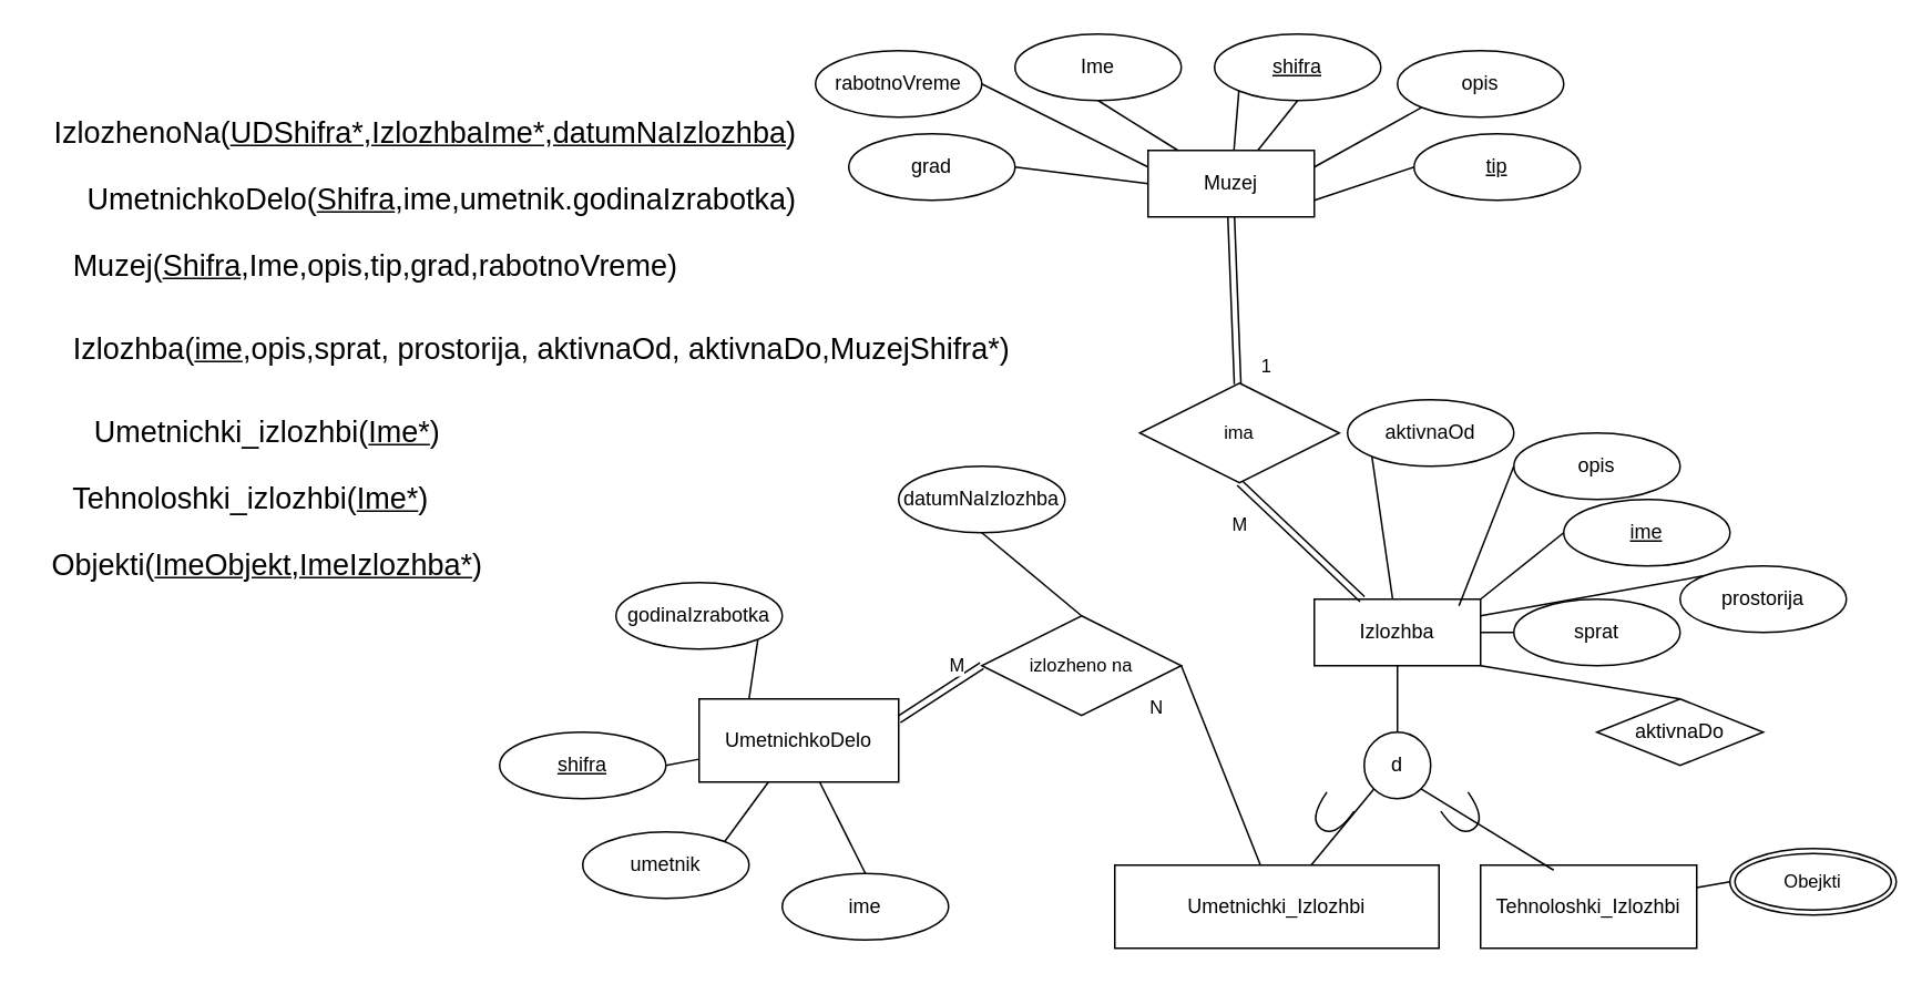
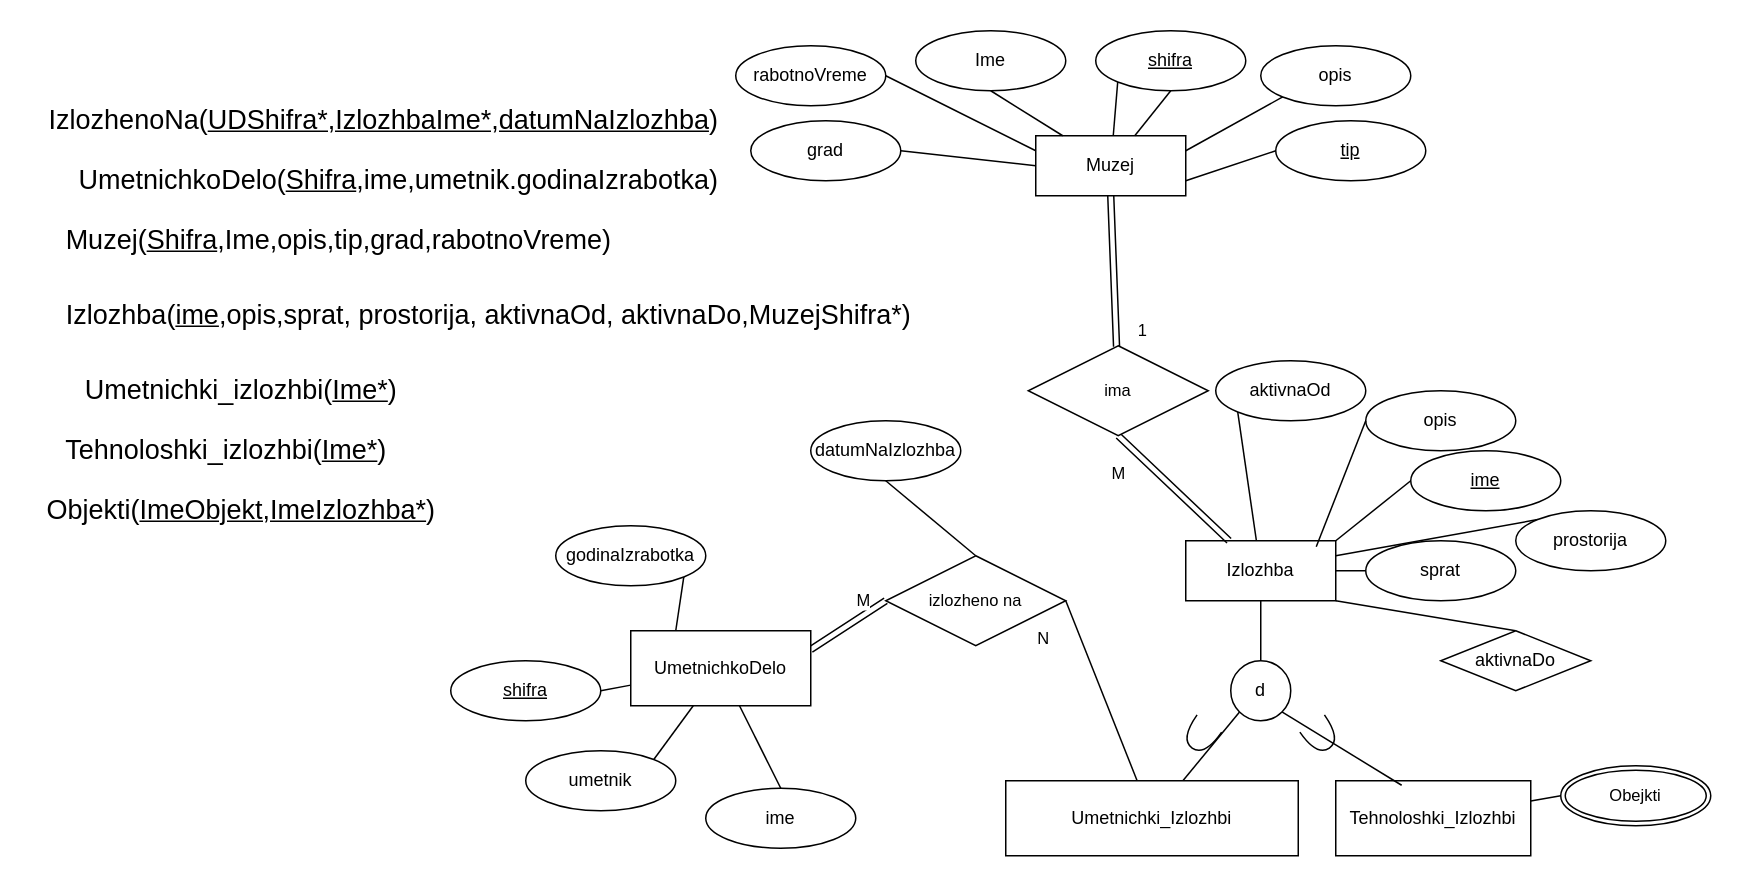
  <mxCell id="0" />
  <mxCell id="1" parent="0" />
  <mxCell id="2" style="edgeStyle=none;shape=link;rounded=0;orthogonalLoop=1;jettySize=auto;html=1;exitX=0.5;exitY=1;exitDx=0;exitDy=0;strokeColor=default;align=center;verticalAlign=middle;fontFamily=Helvetica;fontSize=11;fontColor=default;labelBackgroundColor=default;endArrow=none;endFill=0;" parent="1" source="4" target="33" edge="1"><mxGeometry relative="1" as="geometry" /></mxCell>
  <mxCell id="3" value="1" style="edgeLabel;html=1;align=center;verticalAlign=middle;resizable=0;points=[];fontFamily=Helvetica;fontSize=11;fontColor=default;labelBackgroundColor=default;" parent="2" vertex="1" connectable="0"><mxGeometry x="0.631" y="5" relative="1" as="geometry"><mxPoint x="12" y="8" as="offset" /></mxGeometry></mxCell>
  <mxCell id="4" value="Muzej" style="whiteSpace=wrap;html=1;align=center;" parent="1" vertex="1"><mxGeometry x="690" y="90" width="100" height="40" as="geometry" /></mxCell>
  <mxCell id="5" style="rounded=0;orthogonalLoop=1;jettySize=auto;html=1;exitX=0.5;exitY=1;exitDx=0;exitDy=0;endArrow=none;endFill=0;" parent="1" source="6" target="4" edge="1"><mxGeometry relative="1" as="geometry" /></mxCell>
  <mxCell id="6" value="Ime" style="ellipse;whiteSpace=wrap;html=1;align=center;" parent="1" vertex="1"><mxGeometry x="610" y="20" width="100" height="40" as="geometry" /></mxCell>
  <mxCell id="7" style="edgeStyle=none;shape=connector;rounded=0;orthogonalLoop=1;jettySize=auto;html=1;exitX=0;exitY=1;exitDx=0;exitDy=0;strokeColor=default;align=center;verticalAlign=middle;fontFamily=Helvetica;fontSize=11;fontColor=default;labelBackgroundColor=default;endArrow=none;endFill=0;" parent="1" source="9" target="4" edge="1"><mxGeometry relative="1" as="geometry" /></mxCell>
  <mxCell id="8" style="edgeStyle=none;shape=connector;rounded=0;orthogonalLoop=1;jettySize=auto;html=1;exitX=0.5;exitY=1;exitDx=0;exitDy=0;strokeColor=default;align=center;verticalAlign=middle;fontFamily=Helvetica;fontSize=11;fontColor=default;labelBackgroundColor=default;endArrow=none;endFill=0;" parent="1" source="9" target="4" edge="1"><mxGeometry relative="1" as="geometry" /></mxCell>
  <mxCell id="9" value="&lt;u&gt;shifra&lt;/u&gt;" style="ellipse;whiteSpace=wrap;html=1;align=center;" parent="1" vertex="1"><mxGeometry x="730" y="20" width="100" height="40" as="geometry" /></mxCell>
  <mxCell id="10" style="edgeStyle=none;shape=connector;rounded=0;orthogonalLoop=1;jettySize=auto;html=1;exitX=0;exitY=1;exitDx=0;exitDy=0;entryX=1;entryY=0.25;entryDx=0;entryDy=0;strokeColor=default;align=center;verticalAlign=middle;fontFamily=Helvetica;fontSize=11;fontColor=default;labelBackgroundColor=default;endArrow=none;endFill=0;" parent="1" source="11" target="4" edge="1"><mxGeometry relative="1" as="geometry" /></mxCell>
  <mxCell id="11" value="opis" style="ellipse;whiteSpace=wrap;html=1;align=center;" parent="1" vertex="1"><mxGeometry x="840" y="30" width="100" height="40" as="geometry" /></mxCell>
  <mxCell id="12" style="edgeStyle=none;shape=connector;rounded=0;orthogonalLoop=1;jettySize=auto;html=1;exitX=1;exitY=0.5;exitDx=0;exitDy=0;entryX=0;entryY=0.25;entryDx=0;entryDy=0;strokeColor=default;align=center;verticalAlign=middle;fontFamily=Helvetica;fontSize=11;fontColor=default;labelBackgroundColor=default;endArrow=none;endFill=0;" parent="1" source="13" target="4" edge="1"><mxGeometry relative="1" as="geometry" /></mxCell>
  <mxCell id="13" value="rabotnoVreme" style="ellipse;whiteSpace=wrap;html=1;align=center;" parent="1" vertex="1"><mxGeometry x="490" y="30" width="100" height="40" as="geometry" /></mxCell>
  <mxCell id="14" style="edgeStyle=none;shape=connector;rounded=0;orthogonalLoop=1;jettySize=auto;html=1;exitX=1;exitY=0.5;exitDx=0;exitDy=0;entryX=0;entryY=0.5;entryDx=0;entryDy=0;strokeColor=default;align=center;verticalAlign=middle;fontFamily=Helvetica;fontSize=11;fontColor=default;labelBackgroundColor=default;endArrow=none;endFill=0;" parent="1" source="15" target="4" edge="1"><mxGeometry relative="1" as="geometry" /></mxCell>
- <mxCell id="15" value="grad" style="ellipse;whiteSpace=wrap;html=1;align=center;" parent="1" vertex="1"><mxGeometry x="510" y="80" width="100" height="40" as="geometry" /></mxCell>
+ <mxCell id="15" value="grad" style="ellipse;whiteSpace=wrap;html=1;align=center;" parent="1" vertex="1"><mxGeometry x="500" y="80" width="100" height="40" as="geometry" /></mxCell>
  <mxCell id="16" style="edgeStyle=none;shape=connector;rounded=0;orthogonalLoop=1;jettySize=auto;html=1;exitX=0;exitY=0.5;exitDx=0;exitDy=0;entryX=1;entryY=0.75;entryDx=0;entryDy=0;strokeColor=default;align=center;verticalAlign=middle;fontFamily=Helvetica;fontSize=11;fontColor=default;labelBackgroundColor=default;endArrow=none;endFill=0;" parent="1" source="17" target="4" edge="1"><mxGeometry relative="1" as="geometry" /></mxCell>
  <mxCell id="17" value="&lt;u&gt;tip&lt;/u&gt;" style="ellipse;whiteSpace=wrap;html=1;align=center;" parent="1" vertex="1"><mxGeometry x="850" y="80" width="100" height="40" as="geometry" /></mxCell>
  <mxCell id="18" value="" style="edgeStyle=none;shape=connector;rounded=0;orthogonalLoop=1;jettySize=auto;html=1;strokeColor=default;align=center;verticalAlign=middle;fontFamily=Helvetica;fontSize=11;fontColor=default;labelBackgroundColor=default;endArrow=none;endFill=0;" parent="1" source="20" target="37" edge="1"><mxGeometry relative="1" as="geometry" /></mxCell>
  <mxCell id="19" style="edgeStyle=none;shape=connector;rounded=0;orthogonalLoop=1;jettySize=auto;html=1;entryX=1;entryY=0.5;entryDx=0;entryDy=0;strokeColor=default;align=center;verticalAlign=middle;fontFamily=Helvetica;fontSize=11;fontColor=default;labelBackgroundColor=default;endArrow=none;endFill=0;" parent="1" source="38" target="55" edge="1"><mxGeometry relative="1" as="geometry"><mxPoint x="710" y="510" as="sourcePoint" /></mxGeometry></mxCell>
  <mxCell id="20" value="Izlozhba" style="whiteSpace=wrap;html=1;align=center;" parent="1" vertex="1"><mxGeometry x="790" y="360" width="100" height="40" as="geometry" /></mxCell>
  <mxCell id="21" style="edgeStyle=none;shape=connector;rounded=0;orthogonalLoop=1;jettySize=auto;html=1;exitX=0;exitY=0.5;exitDx=0;exitDy=0;entryX=1;entryY=0;entryDx=0;entryDy=0;strokeColor=default;align=center;verticalAlign=middle;fontFamily=Helvetica;fontSize=11;fontColor=default;labelBackgroundColor=default;endArrow=none;endFill=0;" parent="1" source="22" target="20" edge="1"><mxGeometry relative="1" as="geometry" /></mxCell>
  <mxCell id="22" value="&lt;u&gt;ime&lt;/u&gt;" style="ellipse;whiteSpace=wrap;html=1;align=center;" parent="1" vertex="1"><mxGeometry x="940" y="300" width="100" height="40" as="geometry" /></mxCell>
  <mxCell id="23" value="opis" style="ellipse;whiteSpace=wrap;html=1;align=center;" parent="1" vertex="1"><mxGeometry x="910" y="260" width="100" height="40" as="geometry" /></mxCell>
  <mxCell id="24" style="edgeStyle=none;shape=connector;rounded=0;orthogonalLoop=1;jettySize=auto;html=1;exitX=0;exitY=0.5;exitDx=0;exitDy=0;strokeColor=default;align=center;verticalAlign=middle;fontFamily=Helvetica;fontSize=11;fontColor=default;labelBackgroundColor=default;endArrow=none;endFill=0;" parent="1" source="25" target="20" edge="1"><mxGeometry relative="1" as="geometry" /></mxCell>
  <mxCell id="25" value="sprat" style="ellipse;whiteSpace=wrap;html=1;align=center;" parent="1" vertex="1"><mxGeometry x="910" y="360" width="100" height="40" as="geometry" /></mxCell>
  <mxCell id="26" style="edgeStyle=none;shape=connector;rounded=0;orthogonalLoop=1;jettySize=auto;html=1;exitX=0;exitY=0;exitDx=0;exitDy=0;entryX=1;entryY=0.25;entryDx=0;entryDy=0;strokeColor=default;align=center;verticalAlign=middle;fontFamily=Helvetica;fontSize=11;fontColor=default;labelBackgroundColor=default;endArrow=none;endFill=0;" parent="1" source="27" target="20" edge="1"><mxGeometry relative="1" as="geometry" /></mxCell>
  <mxCell id="27" value="prostorija" style="ellipse;whiteSpace=wrap;html=1;align=center;" parent="1" vertex="1"><mxGeometry x="1010" y="340" width="100" height="40" as="geometry" /></mxCell>
  <mxCell id="28" style="edgeStyle=none;shape=connector;rounded=0;orthogonalLoop=1;jettySize=auto;html=1;exitX=0;exitY=1;exitDx=0;exitDy=0;strokeColor=default;align=center;verticalAlign=middle;fontFamily=Helvetica;fontSize=11;fontColor=default;labelBackgroundColor=default;endArrow=none;endFill=0;" parent="1" source="29" target="20" edge="1"><mxGeometry relative="1" as="geometry" /></mxCell>
  <mxCell id="29" value="aktivnaOd" style="ellipse;whiteSpace=wrap;html=1;align=center;" parent="1" vertex="1"><mxGeometry x="810" y="240" width="100" height="40" as="geometry" /></mxCell>
  <mxCell id="30" style="edgeStyle=none;shape=connector;rounded=0;orthogonalLoop=1;jettySize=auto;html=1;exitX=0.5;exitY=0;exitDx=0;exitDy=0;strokeColor=default;align=center;verticalAlign=middle;fontFamily=Helvetica;fontSize=11;fontColor=default;labelBackgroundColor=default;endArrow=none;endFill=0;entryX=1;entryY=1;entryDx=0;entryDy=0;" parent="1" source="31" target="20" edge="1"><mxGeometry relative="1" as="geometry" /></mxCell>
  <mxCell id="31" value="aktivnaDo" style="rhombus;whiteSpace=wrap;html=1;align=center;" parent="1" vertex="1"><mxGeometry x="960" y="420" width="100" height="40" as="geometry" /></mxCell>
  <mxCell id="32" style="edgeStyle=none;shape=link;rounded=0;orthogonalLoop=1;jettySize=auto;html=1;exitX=0.5;exitY=1;exitDx=0;exitDy=0;strokeColor=default;align=center;verticalAlign=middle;fontFamily=Helvetica;fontSize=11;fontColor=default;labelBackgroundColor=default;endArrow=none;endFill=0;" parent="1" source="33" target="20" edge="1"><mxGeometry relative="1" as="geometry" /></mxCell>
  <mxCell id="33" value="ima" style="shape=rhombus;perimeter=rhombusPerimeter;whiteSpace=wrap;html=1;align=center;fontFamily=Helvetica;fontSize=11;fontColor=default;labelBackgroundColor=default;" parent="1" vertex="1"><mxGeometry x="685" y="230" width="120" height="60" as="geometry" /></mxCell>
  <mxCell id="34" value="M" style="text;html=1;align=center;verticalAlign=middle;resizable=0;points=[];autosize=1;strokeColor=none;fillColor=none;fontFamily=Helvetica;fontSize=11;fontColor=default;labelBackgroundColor=default;" parent="1" vertex="1"><mxGeometry x="730" y="300" width="30" height="30" as="geometry" /></mxCell>
  <mxCell id="35" style="edgeStyle=none;shape=connector;rounded=0;orthogonalLoop=1;jettySize=auto;html=1;exitX=0;exitY=0.5;exitDx=0;exitDy=0;entryX=0.87;entryY=0.1;entryDx=0;entryDy=0;entryPerimeter=0;strokeColor=default;align=center;verticalAlign=middle;fontFamily=Helvetica;fontSize=11;fontColor=default;labelBackgroundColor=default;endArrow=none;endFill=0;" parent="1" source="23" target="20" edge="1"><mxGeometry relative="1" as="geometry" /></mxCell>
  <mxCell id="36" style="edgeStyle=none;shape=connector;rounded=0;orthogonalLoop=1;jettySize=auto;html=1;exitX=0;exitY=1;exitDx=0;exitDy=0;strokeColor=default;align=center;verticalAlign=middle;fontFamily=Helvetica;fontSize=11;fontColor=default;labelBackgroundColor=default;endArrow=none;endFill=0;" parent="1" source="37" target="38" edge="1"><mxGeometry relative="1" as="geometry" /></mxCell>
  <mxCell id="37" value="d" style="ellipse;whiteSpace=wrap;html=1;" parent="1" vertex="1"><mxGeometry x="820" y="440" width="40" height="40" as="geometry" /></mxCell>
  <mxCell id="38" value="Umetnichki_Izlozhbi" style="whiteSpace=wrap;html=1;align=center;" parent="1" vertex="1"><mxGeometry x="670" y="520" width="195" height="50" as="geometry" /></mxCell>
  <mxCell id="39" value="Tehnoloshki_Izlozhbi" style="whiteSpace=wrap;html=1;align=center;" parent="1" vertex="1"><mxGeometry x="890" y="520" width="130" height="50" as="geometry" /></mxCell>
  <mxCell id="40" style="edgeStyle=none;shape=connector;rounded=0;orthogonalLoop=1;jettySize=auto;html=1;exitX=1;exitY=1;exitDx=0;exitDy=0;entryX=0.338;entryY=0.06;entryDx=0;entryDy=0;entryPerimeter=0;strokeColor=default;align=center;verticalAlign=middle;fontFamily=Helvetica;fontSize=11;fontColor=default;labelBackgroundColor=default;endArrow=none;endFill=0;" parent="1" source="37" target="39" edge="1"><mxGeometry relative="1" as="geometry" /></mxCell>
  <mxCell id="41" value="" style="shape=requiredInterface;html=1;verticalLabelPosition=bottom;sketch=0;fontFamily=Helvetica;fontSize=11;fontColor=default;labelBackgroundColor=default;rotation=125;" parent="1" vertex="1"><mxGeometry x="790" y="480" width="20" height="20" as="geometry" /></mxCell>
  <mxCell id="42" value="" style="shape=requiredInterface;html=1;verticalLabelPosition=bottom;sketch=0;fontFamily=Helvetica;fontSize=11;fontColor=default;labelBackgroundColor=default;rotation=55;" parent="1" vertex="1"><mxGeometry x="870" y="480" width="20" height="20" as="geometry" /></mxCell>
  <mxCell id="43" style="edgeStyle=none;shape=connector;rounded=0;orthogonalLoop=1;jettySize=auto;html=1;exitX=0;exitY=0.5;exitDx=0;exitDy=0;strokeColor=default;align=center;verticalAlign=middle;fontFamily=Helvetica;fontSize=11;fontColor=default;labelBackgroundColor=default;endArrow=none;endFill=0;" parent="1" source="44" target="39" edge="1"><mxGeometry relative="1" as="geometry" /></mxCell>
  <mxCell id="44" value="Obejkti" style="ellipse;shape=doubleEllipse;margin=3;whiteSpace=wrap;html=1;align=center;fontFamily=Helvetica;fontSize=11;fontColor=default;labelBackgroundColor=default;" parent="1" vertex="1"><mxGeometry x="1040" y="510" width="100" height="40" as="geometry" /></mxCell>
  <mxCell id="45" style="edgeStyle=none;shape=link;rounded=0;orthogonalLoop=1;jettySize=auto;html=1;exitX=1;exitY=0.25;exitDx=0;exitDy=0;entryX=0;entryY=0.5;entryDx=0;entryDy=0;strokeColor=default;align=center;verticalAlign=middle;fontFamily=Helvetica;fontSize=11;fontColor=default;labelBackgroundColor=default;endArrow=none;endFill=0;" parent="1" source="46" target="55" edge="1"><mxGeometry relative="1" as="geometry" /></mxCell>
  <mxCell id="46" value="UmetnichkoDelo" style="whiteSpace=wrap;html=1;align=center;" parent="1" vertex="1"><mxGeometry x="420" y="420" width="120" height="50" as="geometry" /></mxCell>
  <mxCell id="47" style="edgeStyle=none;shape=connector;rounded=0;orthogonalLoop=1;jettySize=auto;html=1;exitX=1;exitY=0.5;exitDx=0;exitDy=0;strokeColor=default;align=center;verticalAlign=middle;fontFamily=Helvetica;fontSize=11;fontColor=default;labelBackgroundColor=default;endArrow=none;endFill=0;" parent="1" source="48" target="46" edge="1"><mxGeometry relative="1" as="geometry" /></mxCell>
  <mxCell id="48" value="&lt;u&gt;shifra&lt;/u&gt;" style="ellipse;whiteSpace=wrap;html=1;align=center;" parent="1" vertex="1"><mxGeometry x="300" y="440" width="100" height="40" as="geometry" /></mxCell>
  <mxCell id="49" style="edgeStyle=none;shape=connector;rounded=0;orthogonalLoop=1;jettySize=auto;html=1;exitX=0.5;exitY=0;exitDx=0;exitDy=0;strokeColor=default;align=center;verticalAlign=middle;fontFamily=Helvetica;fontSize=11;fontColor=default;labelBackgroundColor=default;endArrow=none;endFill=0;" parent="1" source="50" target="46" edge="1"><mxGeometry relative="1" as="geometry" /></mxCell>
  <mxCell id="50" value="ime" style="ellipse;whiteSpace=wrap;html=1;align=center;" parent="1" vertex="1"><mxGeometry x="470" y="525" width="100" height="40" as="geometry" /></mxCell>
  <mxCell id="51" style="edgeStyle=none;shape=connector;rounded=0;orthogonalLoop=1;jettySize=auto;html=1;exitX=1;exitY=0;exitDx=0;exitDy=0;strokeColor=default;align=center;verticalAlign=middle;fontFamily=Helvetica;fontSize=11;fontColor=default;labelBackgroundColor=default;endArrow=none;endFill=0;" parent="1" source="52" target="46" edge="1"><mxGeometry relative="1" as="geometry" /></mxCell>
  <mxCell id="52" value="umetnik" style="ellipse;whiteSpace=wrap;html=1;align=center;" parent="1" vertex="1"><mxGeometry x="350" y="500" width="100" height="40" as="geometry" /></mxCell>
  <mxCell id="53" style="edgeStyle=none;shape=connector;rounded=0;orthogonalLoop=1;jettySize=auto;html=1;exitX=1;exitY=1;exitDx=0;exitDy=0;entryX=0.25;entryY=0;entryDx=0;entryDy=0;strokeColor=default;align=center;verticalAlign=middle;fontFamily=Helvetica;fontSize=11;fontColor=default;labelBackgroundColor=default;endArrow=none;endFill=0;" parent="1" source="54" target="46" edge="1"><mxGeometry relative="1" as="geometry" /></mxCell>
  <mxCell id="54" value="godinaIzrabotka" style="ellipse;whiteSpace=wrap;html=1;align=center;" parent="1" vertex="1"><mxGeometry x="370" y="350" width="100" height="40" as="geometry" /></mxCell>
  <mxCell id="55" value="izlozheno na" style="shape=rhombus;perimeter=rhombusPerimeter;whiteSpace=wrap;html=1;align=center;fontFamily=Helvetica;fontSize=11;fontColor=default;labelBackgroundColor=default;" parent="1" vertex="1"><mxGeometry x="590" y="370" width="120" height="60" as="geometry" /></mxCell>
  <mxCell id="56" value="M" style="text;html=1;align=center;verticalAlign=middle;resizable=0;points=[];autosize=1;strokeColor=none;fillColor=none;fontFamily=Helvetica;fontSize=11;fontColor=default;labelBackgroundColor=default;" parent="1" vertex="1"><mxGeometry x="560" y="385" width="30" height="30" as="geometry" /></mxCell>
  <mxCell id="57" value="N" style="text;html=1;align=center;verticalAlign=middle;resizable=0;points=[];autosize=1;strokeColor=none;fillColor=none;fontFamily=Helvetica;fontSize=11;fontColor=default;labelBackgroundColor=default;" parent="1" vertex="1"><mxGeometry x="680" y="410" width="30" height="30" as="geometry" /></mxCell>
  <mxCell id="58" style="edgeStyle=none;shape=connector;rounded=0;orthogonalLoop=1;jettySize=auto;html=1;exitX=0.5;exitY=1;exitDx=0;exitDy=0;strokeColor=default;align=center;verticalAlign=middle;fontFamily=Helvetica;fontSize=11;fontColor=default;labelBackgroundColor=default;endArrow=none;endFill=0;entryX=0.5;entryY=0;entryDx=0;entryDy=0;" parent="1" source="59" target="55" edge="1"><mxGeometry relative="1" as="geometry"><mxPoint x="650" y="430" as="targetPoint" /></mxGeometry></mxCell>
  <mxCell id="59" value="datumNaIzlozhba" style="ellipse;whiteSpace=wrap;html=1;align=center;" parent="1" vertex="1"><mxGeometry x="540" y="280" width="100" height="40" as="geometry" /></mxCell>
  <mxCell id="60" value="&lt;font style=&quot;font-size: 18px;&quot;&gt;Muzej(&lt;u&gt;Shifra&lt;/u&gt;,Ime,opis,tip,grad,rabotnoVreme)&lt;/font&gt;" style="text;html=1;align=center;verticalAlign=middle;resizable=0;points=[];autosize=1;strokeColor=none;fillColor=none;fontFamily=Helvetica;fontSize=11;fontColor=default;labelBackgroundColor=default;" parent="1" vertex="1"><mxGeometry x="30" y="140" width="390" height="40" as="geometry" /></mxCell>
  <mxCell id="61" value="&lt;span style=&quot;font-size: 18px;&quot;&gt;Izlozhba(&lt;u&gt;ime&lt;/u&gt;,opis,sprat, prostorija, aktivnaOd, aktivnaDo,MuzejShifra*)&lt;/span&gt;" style="text;html=1;align=center;verticalAlign=middle;resizable=0;points=[];autosize=1;strokeColor=none;fillColor=none;fontFamily=Helvetica;fontSize=11;fontColor=default;labelBackgroundColor=default;" parent="1" vertex="1"><mxGeometry x="30" y="190" width="590" height="40" as="geometry" /></mxCell>
  <mxCell id="62" value="&lt;span style=&quot;font-size: 18px;&quot;&gt;Umetnichki_izlozhbi(&lt;u&gt;Ime*&lt;/u&gt;)&lt;/span&gt;" style="text;html=1;align=center;verticalAlign=middle;resizable=0;points=[];autosize=1;strokeColor=none;fillColor=none;fontFamily=Helvetica;fontSize=11;fontColor=default;labelBackgroundColor=default;" parent="1" vertex="1"><mxGeometry x="45" y="240" width="230" height="40" as="geometry" /></mxCell>
  <mxCell id="63" value="&lt;span style=&quot;font-size: 18px;&quot;&gt;Tehnoloshki_izlozhbi(&lt;u&gt;Ime*&lt;/u&gt;)&lt;/span&gt;" style="text;html=1;align=center;verticalAlign=middle;resizable=0;points=[];autosize=1;strokeColor=none;fillColor=none;fontFamily=Helvetica;fontSize=11;fontColor=default;labelBackgroundColor=default;" parent="1" vertex="1"><mxGeometry x="30" y="280" width="240" height="40" as="geometry" /></mxCell>
  <mxCell id="64" value="&lt;span style=&quot;font-size: 18px;&quot;&gt;Objekti(&lt;u&gt;ImeObjekt,ImeIzlozhba*&lt;/u&gt;)&lt;/span&gt;" style="text;html=1;align=center;verticalAlign=middle;resizable=0;points=[];autosize=1;strokeColor=none;fillColor=none;fontFamily=Helvetica;fontSize=11;fontColor=default;labelBackgroundColor=default;" parent="1" vertex="1"><mxGeometry x="20" y="320" width="280" height="40" as="geometry" /></mxCell>
  <mxCell id="65" value="&lt;span style=&quot;font-size: 18px;&quot;&gt;UmetnichkoDelo(&lt;u&gt;Shifra&lt;/u&gt;,ime,umetnik.godinaIzrabotka)&lt;/span&gt;" style="text;html=1;align=center;verticalAlign=middle;resizable=0;points=[];autosize=1;strokeColor=none;fillColor=none;fontFamily=Helvetica;fontSize=11;fontColor=default;labelBackgroundColor=default;" parent="1" vertex="1"><mxGeometry x="40" y="100" width="450" height="40" as="geometry" /></mxCell>
  <mxCell id="66" value="&lt;span style=&quot;font-size: 18px;&quot;&gt;IzlozhenoNa(&lt;u&gt;UDShifra*,IzlozhbaIme*,datumNaIzlozhba&lt;/u&gt;)&lt;/span&gt;" style="text;html=1;align=center;verticalAlign=middle;resizable=0;points=[];autosize=1;strokeColor=none;fillColor=none;fontFamily=Helvetica;fontSize=11;fontColor=default;labelBackgroundColor=default;" vertex="1" parent="1"><mxGeometry x="20" y="60" width="470" height="40" as="geometry" /></mxCell>
